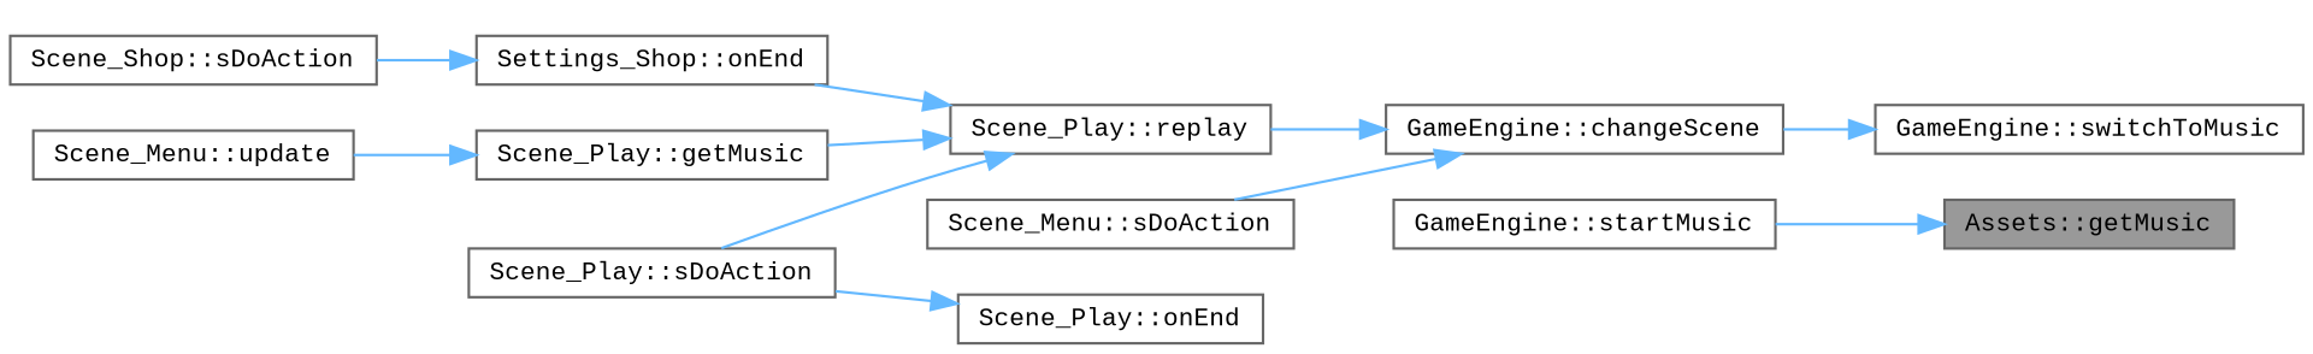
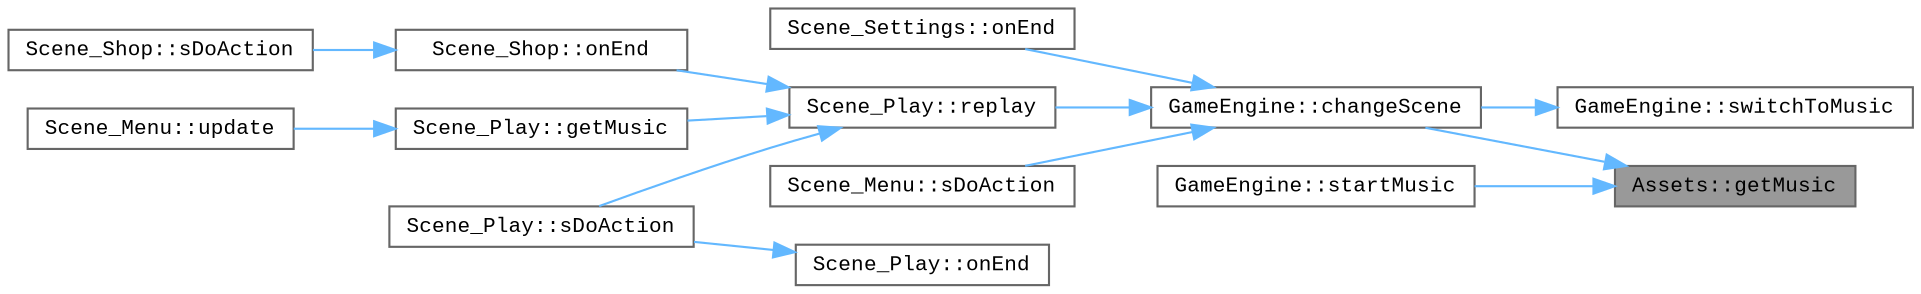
  digraph {
    fontname="Liberation Mono"
    rankdir=RL
    node [color=grey40 fillcolor=white fontname="Liberation Mono" fontsize=10 shape=box style=filled]
    edge [color=steelblue1 dir=back fontname="Liberation Mono" fontsize=10 labelfontname=Helvetica labelfontsize=10 style=solid]
    n1 [color=gray40 fillcolor=grey60 fontcolor=black height=0.2 label="Assets::getMusic" width=0.4]
    n2 [height=0.2 label="GameEngine::changeScene" width=0.4]
    n3 [height=0.2 label="GameEngine::startMusic" width=0.4]
+   n4 [height=0.2 label="Scene_Settings::onEnd" width=0.4]
    n5 [height=0.2 label="Scene_Play::replay" width=0.4]
    n6 [height=0.2 label="Scene_Menu::sDoAction" width=0.4]
    n7 [height=0.2 label="GameEngine::switchToMusic" width=0.4]
    n8 [height=0.2 label="Scene_Play::onEnd" width=0.4]
    n9 [height=0.2 label="Scene_Play::sDoAction" width=0.4]
-   n10 [height=0.2 label="Settings_Shop::onEnd" width=0.4]
+   n10 [height=0.2 label="Scene_Shop::onEnd" width=0.4]
    n11 [height=0.2 label="Scene_Shop::sDoAction" width=0.4]
    n12 [height=0.2 label="Scene_Play::getMusic" width=0.4]
    n13 [height=0.2 label="Scene_Menu::update" width=0.4]
+   n1 -> n2
    n1 -> n3
+   n2 -> n4
    n2 -> n5
    n2 -> n6
    n5 -> n9
    n5 -> n10
    n5 -> n12
    n7 -> n2
    n8 -> n9
    n10 -> n11
    n12 -> n13
  }
